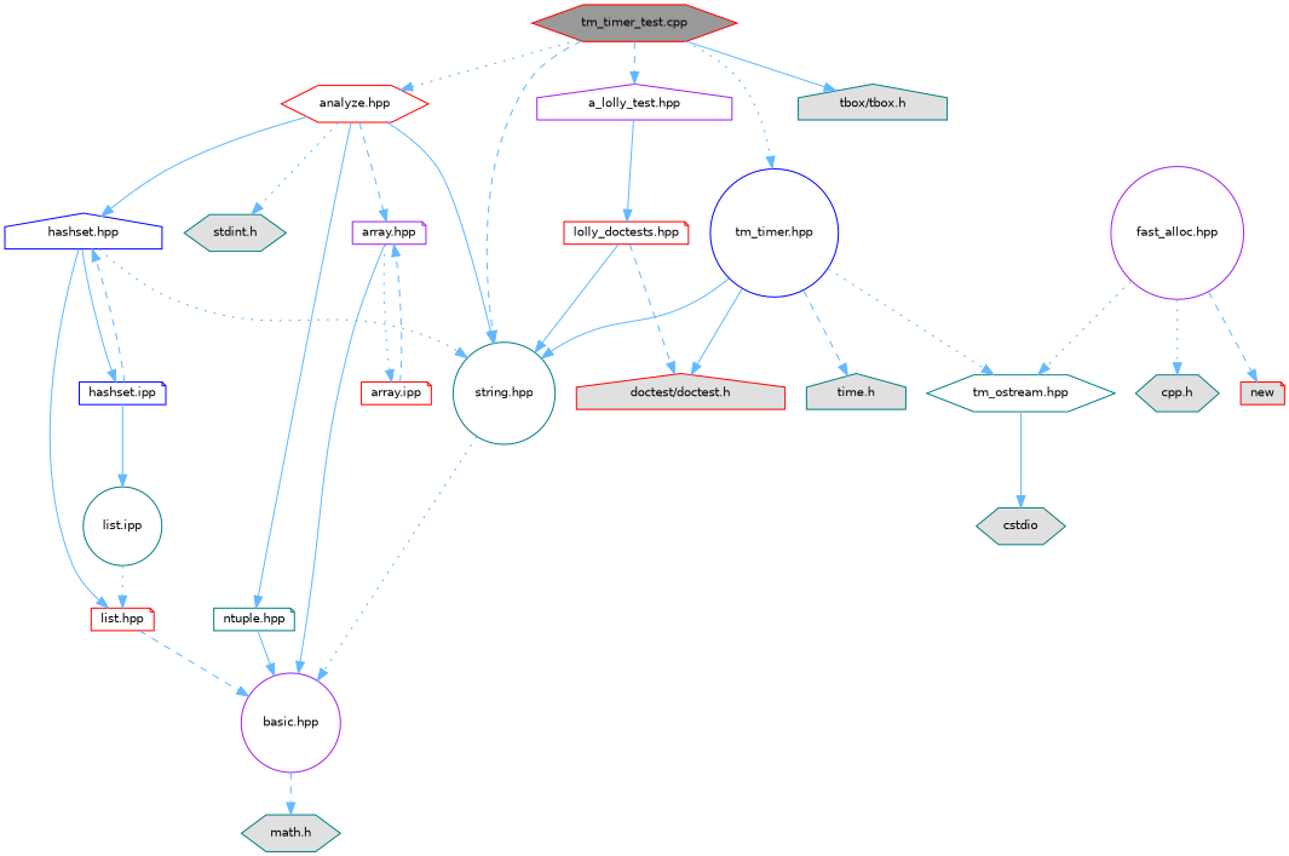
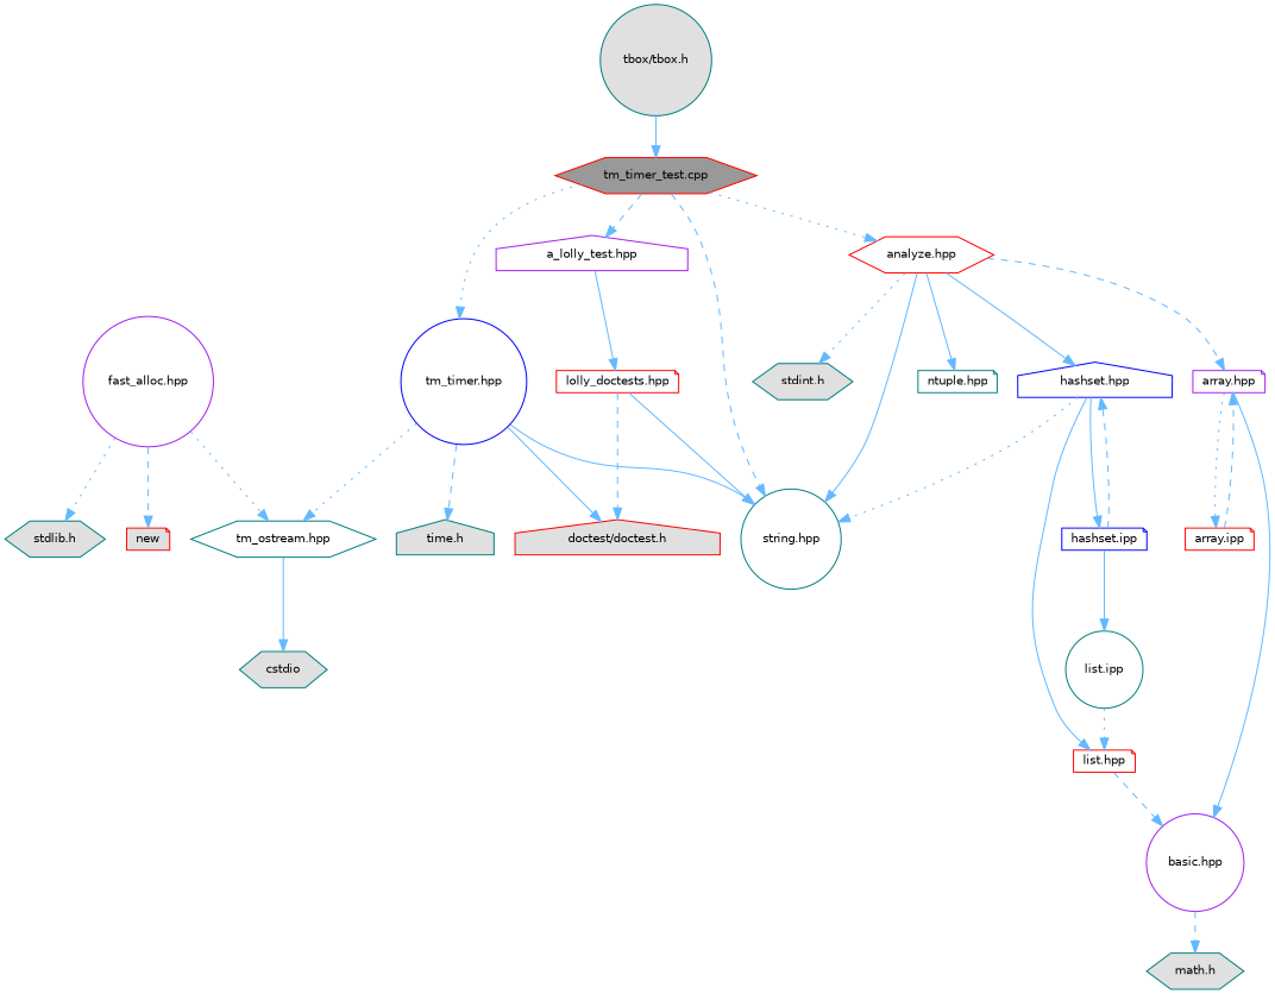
  digraph {
    node [color=teal fillcolor=white fontname=Helvetica fontsize=10 shape=hexagon style=filled]
    edge [color=steelblue1 fontname=Helvetica fontsize=10 labelfontname=Helvetica labelfontsize=10 style=solid]
    n1 [color=red fillcolor=grey60 fontcolor=black height=0.2 label="tm_timer_test.cpp" width=0.4]
    n2 [color=purple height=0.2 label="a_lolly_test.hpp" shape=house width=0.4]
    n3 [height=0.2 label="string.hpp" shape=circle width=0.4]
    n4 [color=red height=0.2 label="analyze.hpp" width=0.4]
    n5 [color=blue height=0.2 label="tm_timer.hpp" shape=circle width=0.4]
-   n6 [fillcolor="#E0E0E0" height=0.2 label="tbox/tbox.h" shape=house width=0.4]
+   n6 [fillcolor="#E0E0E0" height=0.2 label="tbox/tbox.h" shape=circle width=0.4]
    n7 [color=red height=0.2 label="lolly_doctests.hpp" shape=note width=0.4]
    n8 [color=purple height=0.2 label="basic.hpp" shape=circle width=0.4]
    n9 [fillcolor="#E0E0E0" height=0.2 label="stdint.h" width=0.4]
    n10 [color=purple height=0.2 label="array.hpp" shape=note width=0.4]
    n11 [color=blue height=0.2 label="hashset.hpp" shape=house width=0.4]
    n12 [height=0.2 label="ntuple.hpp" shape=note width=0.4]
    n13 [color=red fillcolor="#E0E0E0" height=0.2 label="doctest/doctest.h" shape=house width=0.4]
    n14 [height=0.2 label="tm_ostream.hpp" width=0.4]
    n15 [fillcolor="#E0E0E0" height=0.2 label="time.h" shape=house width=0.4]
    n16 [fillcolor="#E0E0E0" height=0.2 label="math.h" width=0.4]
    n17 [color=purple height=0.2 label="fast_alloc.hpp" shape=circle width=0.4]
-   n18 [fillcolor="#E0E0E0" height=0.2 label="cpp.h" width=0.4]
+   n18 [fillcolor="#E0E0E0" height=0.2 label="stdlib.h" width=0.4]
    n19 [color=red fillcolor="#E0E0E0" height=0.2 label=new shape=note width=0.4]
    n20 [fillcolor="#E0E0E0" height=0.2 label=cstdio width=0.4]
    n21 [color=red height=0.2 label="array.ipp" shape=note width=0.4]
    n22 [color=red height=0.2 label="list.hpp" shape=note width=0.4]
    n23 [color=blue height=0.2 label="hashset.ipp" shape=note width=0.4]
    n24 [height=0.2 label="list.ipp" shape=circle width=0.4]
    n1 -> n2 [style=dashed]
    n1 -> n3 [style=dashed]
    n1 -> n4 [style=dotted]
    n1 -> n5 [style=dotted]
-   n1 -> n6
+   n6 -> n1
    n2 -> n7
-   n3 -> n8 [style=dotted]
    n4 -> n3
    n4 -> n9 [style=dotted]
    n4 -> n10 [style=dashed]
    n4 -> n11
    n4 -> n12
    n5 -> n3
    n5 -> n13
    n5 -> n14 [style=dotted]
    n5 -> n15 [style=dashed]
    n7 -> n3
    n7 -> n13 [style=dashed]
    n8 -> n16 [style=dashed]
    n10 -> n8
    n10 -> n21 [style=dotted]
    n11 -> n3 [style=dotted]
    n11 -> n22
    n11 -> n23
-   n12 -> n8
    n14 -> n20
    n17 -> n14 [style=dotted]
    n17 -> n18 [style=dotted]
    n17 -> n19 [style=dashed]
    n21 -> n10 [style=dashed]
    n22 -> n8 [style=dashed]
    n23 -> n11 [style=dashed]
    n23 -> n24
    n24 -> n22 [style=dotted]
  }
